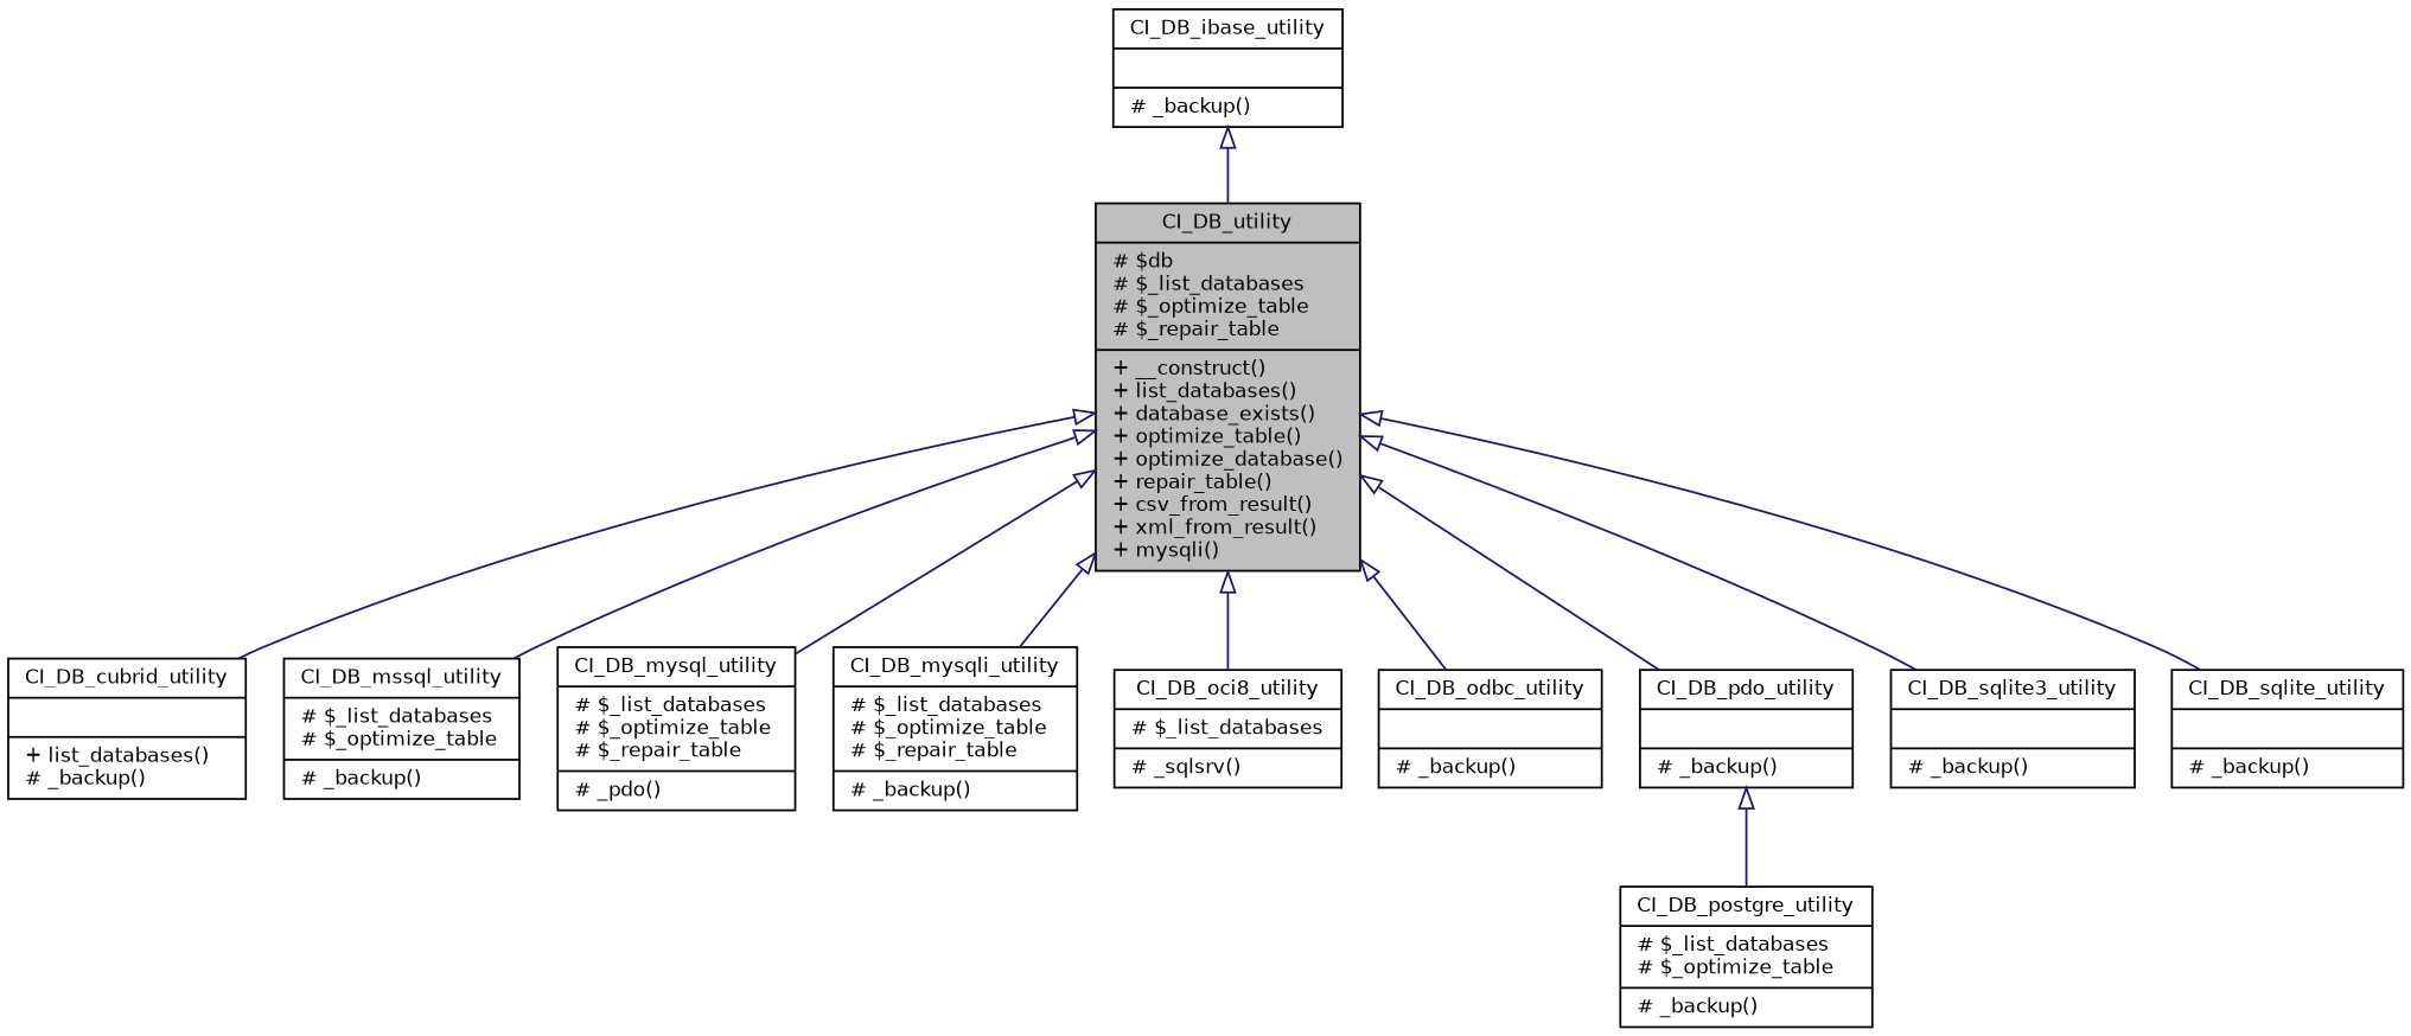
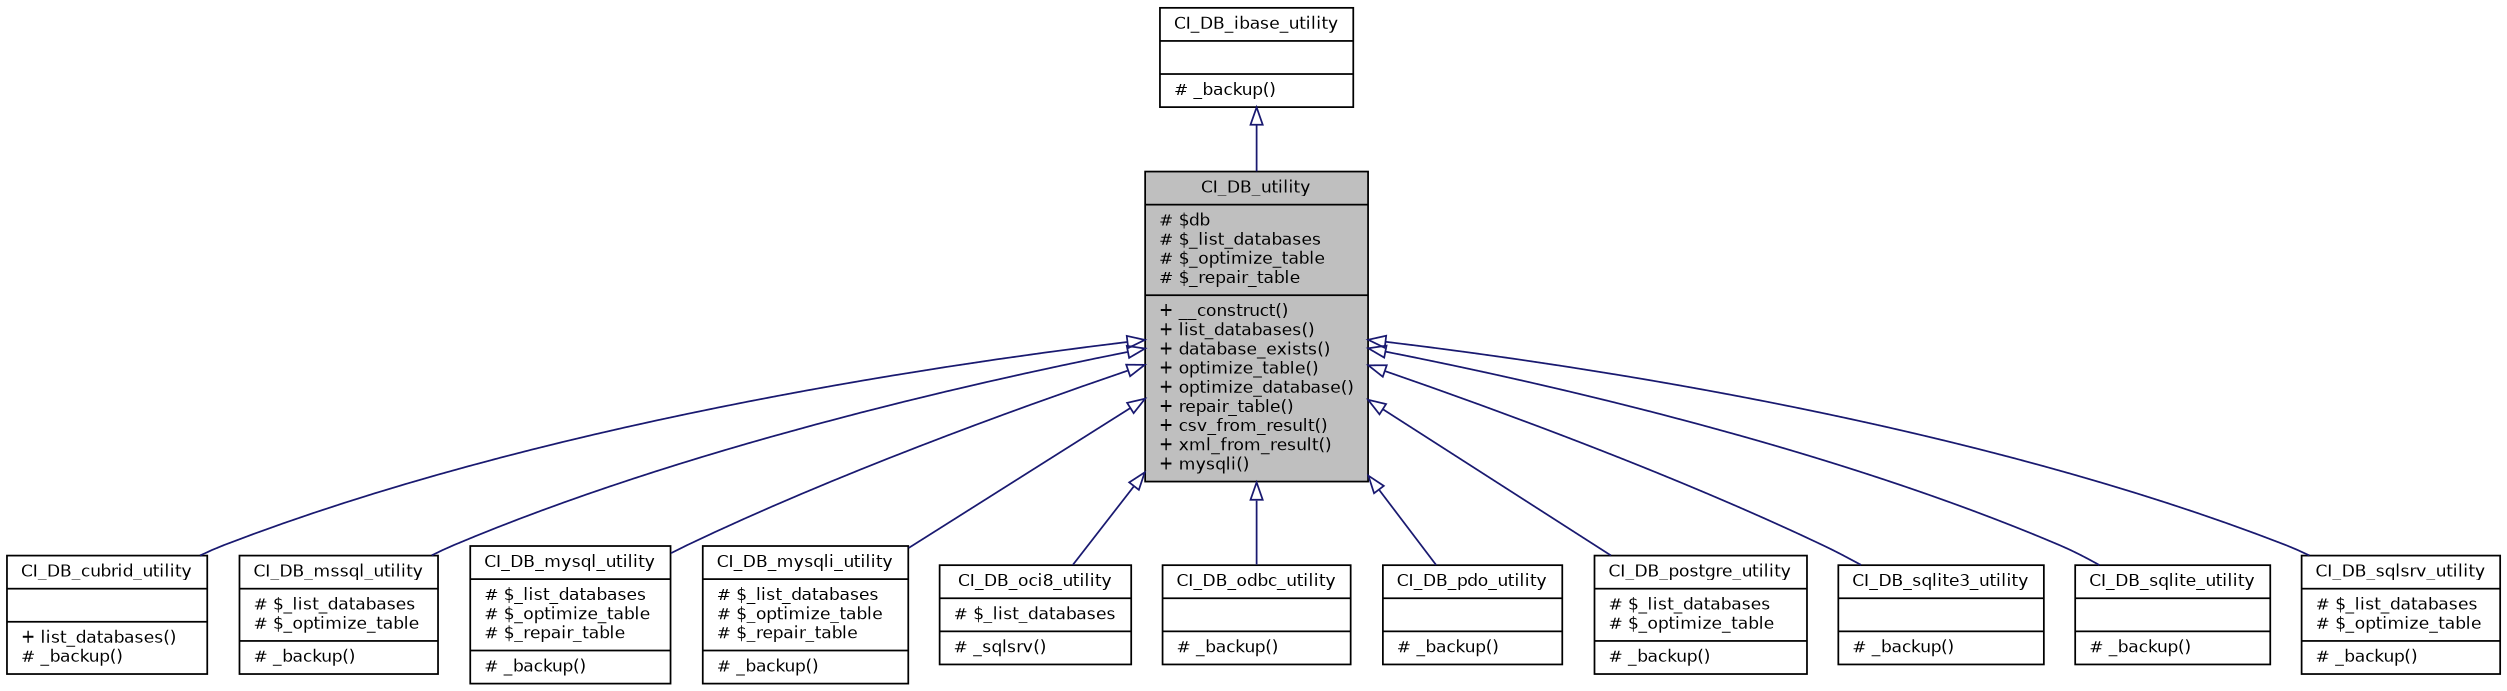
  digraph {
    node [color=black fillcolor=white fontname=Helvetica fontsize=10 shape=record style=filled]
    edge [arrowtail=onormal color=midnightblue dir=back fontname=Helvetica fontsize=10 labelfontname=Helvetica labelfontsize=10 style=solid]
    n1 [fillcolor=grey75 fontcolor=black height=0.2 label="{CI_DB_utility\n|# $db\l# $_list_databases\l# $_optimize_table\l# $_repair_table\l|+ __construct()\l+ list_databases()\l+ database_exists()\l+ optimize_table()\l+ optimize_database()\l+ repair_table()\l+ csv_from_result()\l+ xml_from_result()\l+ mysqli()\l}" width=0.4]
    n2 [height=0.2 label="{CI_DB_cubrid_utility\n||+ list_databases()\l# _backup()\l}" width=0.4]
    n3 [height=0.2 label="{CI_DB_mssql_utility\n|# $_list_databases\l# $_optimize_table\l|# _backup()\l}" width=0.4]
-   n4 [height=0.2 label="{CI_DB_mysql_utility\n|# $_list_databases\l# $_optimize_table\l# $_repair_table\l|# _pdo()\l}" width=0.4]
+   n4 [height=0.2 label="{CI_DB_mysql_utility\n|# $_list_databases\l# $_optimize_table\l# $_repair_table\l|# _backup()\l}" width=0.4]
    n5 [height=0.2 label="{CI_DB_mysqli_utility\n|# $_list_databases\l# $_optimize_table\l# $_repair_table\l|# _backup()\l}" width=0.4]
    n6 [height=0.2 label="{CI_DB_oci8_utility\n|# $_list_databases\l|# _sqlsrv()\l}" width=0.4]
    n7 [height=0.2 label="{CI_DB_odbc_utility\n||# _backup()\l}" width=0.4]
    n8 [height=0.2 label="{CI_DB_pdo_utility\n||# _backup()\l}" width=0.4]
    n9 [height=0.2 label="{CI_DB_postgre_utility\n|# $_list_databases\l# $_optimize_table\l|# _backup()\l}" width=0.4]
    n10 [height=0.2 label="{CI_DB_sqlite3_utility\n||# _backup()\l}" width=0.4]
    n11 [height=0.2 label="{CI_DB_sqlite_utility\n||# _backup()\l}" width=0.4]
+   n12 [height=0.2 label="{CI_DB_sqlsrv_utility\n|# $_list_databases\l# $_optimize_table\l|# _backup()\l}" width=0.4]
    n13 [height=0.2 label="{CI_DB_ibase_utility\n||# _backup()\l}" width=0.4]
    n1 -> n2
    n1 -> n3
    n1 -> n4
    n1 -> n5
    n1 -> n6
    n1 -> n7
    n1 -> n8
-   n8 -> n9
+   n1 -> n9
    n1 -> n10
    n1 -> n11
+   n1 -> n12
    n13 -> n1
  }
